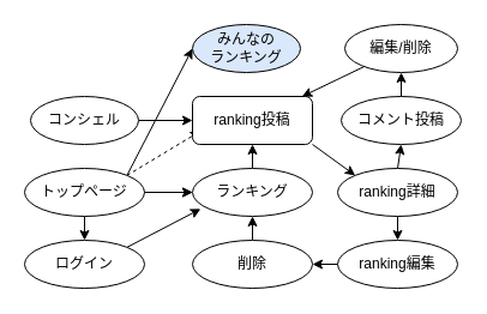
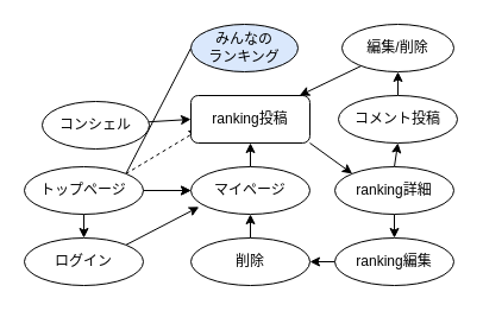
  <mxCell id="0" />
  <mxCell id="1" parent="0" />
  <mxCell id="2" style="edgeStyle=none;html=1;exitX=0.5;exitY=1;exitDx=0;exitDy=0;entryX=0.5;entryY=0;entryDx=0;entryDy=0;" parent="1" source="7" target="15" edge="1"><mxGeometry relative="1" as="geometry" /></mxCell>
  <mxCell id="3" style="edgeStyle=none;html=1;exitX=1;exitY=0.5;exitDx=0;exitDy=0;entryX=0;entryY=0.5;entryDx=0;entryDy=0;" parent="1" source="7" target="11" edge="1"><mxGeometry relative="1" as="geometry" /></mxCell>
  <mxCell id="4" style="edgeStyle=none;html=1;exitX=1;exitY=0;exitDx=0;exitDy=0;entryX=0.068;entryY=0.721;entryDx=0;entryDy=0;entryPerimeter=0;dashed=1;" parent="1" source="7" target="13" edge="1"><mxGeometry relative="1" as="geometry" /></mxCell>
  <mxCell id="5" value="" style="edgeStyle=none;html=1;" edge="1" parent="1" source="7" target="11"><mxGeometry relative="1" as="geometry" /></mxCell>
- <mxCell id="6" style="edgeStyle=none;html=1;exitX=1;exitY=0;exitDx=0;exitDy=0;entryX=0;entryY=0.5;entryDx=0;entryDy=0;" edge="1" parent="1" source="7" target="27"><mxGeometry relative="1" as="geometry"><mxPoint x="150" y="60" as="targetPoint" /></mxGeometry></mxCell>
+ <mxCell id="6" style="edgeStyle=none;html=1;exitX=1;exitY=0;exitDx=0;exitDy=0;entryX=0;entryY=0.5;entryDx=0;entryDy=0;endArrow=none;" edge="1" parent="1" source="7" target="27"><mxGeometry relative="1" as="geometry"><mxPoint x="150" y="60" as="targetPoint" /></mxGeometry></mxCell>
  <mxCell id="7" value="トップページ" style="ellipse;whiteSpace=wrap;html=1;align=center;" parent="1" vertex="1"><mxGeometry x="20" y="140" width="100" height="40" as="geometry" /></mxCell>
  <mxCell id="8" style="edgeStyle=none;html=1;entryX=0;entryY=0.5;entryDx=0;entryDy=0;" parent="1" source="9" target="13" edge="1"><mxGeometry relative="1" as="geometry" /></mxCell>
- <mxCell id="9" value="コンシェル" style="ellipse;whiteSpace=wrap;html=1;align=center;" parent="1" vertex="1"><mxGeometry x="25" y="80" width="90" height="40" as="geometry" /></mxCell>
+ <mxCell id="9" value="コンシェル" style="ellipse;whiteSpace=wrap;html=1;align=center;" parent="1" vertex="1"><mxGeometry x="35" y="85" width="90" height="40" as="geometry" /></mxCell>
  <mxCell id="10" style="edgeStyle=none;html=1;exitX=0.5;exitY=0;exitDx=0;exitDy=0;entryX=0.5;entryY=1;entryDx=0;entryDy=0;" parent="1" source="11" target="13" edge="1"><mxGeometry relative="1" as="geometry" /></mxCell>
- <mxCell id="11" value="ランキング" style="ellipse;whiteSpace=wrap;html=1;align=center;" parent="1" vertex="1"><mxGeometry x="160" y="140" width="100" height="40" as="geometry" /></mxCell>
+ <mxCell id="11" value="マイページ" style="ellipse;whiteSpace=wrap;html=1;align=center;" parent="1" vertex="1"><mxGeometry x="160" y="140" width="100" height="40" as="geometry" /></mxCell>
  <mxCell id="12" style="edgeStyle=none;html=1;exitX=1;exitY=1;exitDx=0;exitDy=0;entryX=0;entryY=0;entryDx=0;entryDy=0;" parent="1" source="13" target="26" edge="1"><mxGeometry relative="1" as="geometry" /></mxCell>
  <mxCell id="13" value="ranking投稿" style="whiteSpace=wrap;html=1;align=center;rounded=1;" parent="1" vertex="1"><mxGeometry x="160" y="80" width="100" height="40" as="geometry" /></mxCell>
  <mxCell id="14" style="edgeStyle=none;html=1;exitX=1;exitY=0;exitDx=0;exitDy=0;entryX=0.068;entryY=0.846;entryDx=0;entryDy=0;entryPerimeter=0;" parent="1" source="15" target="11" edge="1"><mxGeometry relative="1" as="geometry" /></mxCell>
  <mxCell id="15" value="ログイン" style="ellipse;whiteSpace=wrap;html=1;align=center;" parent="1" vertex="1"><mxGeometry x="20" y="200" width="100" height="40" as="geometry" /></mxCell>
  <mxCell id="16" style="edgeStyle=none;html=1;exitX=0;exitY=0.5;exitDx=0;exitDy=0;entryX=1;entryY=0.5;entryDx=0;entryDy=0;" parent="1" source="17" target="19" edge="1"><mxGeometry relative="1" as="geometry" /></mxCell>
  <mxCell id="17" value="ranking編集" style="ellipse;whiteSpace=wrap;html=1;align=center;" parent="1" vertex="1"><mxGeometry x="281" y="200" width="100" height="40" as="geometry" /></mxCell>
  <mxCell id="18" style="edgeStyle=none;html=1;exitX=0.5;exitY=0;exitDx=0;exitDy=0;entryX=0.5;entryY=1;entryDx=0;entryDy=0;" parent="1" source="19" target="11" edge="1"><mxGeometry relative="1" as="geometry" /></mxCell>
  <mxCell id="19" value="削除" style="ellipse;whiteSpace=wrap;html=1;align=center;" parent="1" vertex="1"><mxGeometry x="160" y="200" width="100" height="40" as="geometry" /></mxCell>
  <mxCell id="20" style="edgeStyle=none;html=1;exitX=0.5;exitY=0;exitDx=0;exitDy=0;entryX=0.5;entryY=1;entryDx=0;entryDy=0;" parent="1" source="21" target="23" edge="1"><mxGeometry relative="1" as="geometry" /></mxCell>
  <mxCell id="21" value="コメント投稿" style="ellipse;whiteSpace=wrap;html=1;align=center;" parent="1" vertex="1"><mxGeometry x="284" y="80" width="100" height="40" as="geometry" /></mxCell>
  <mxCell id="22" style="edgeStyle=none;html=1;" parent="1" source="23" target="13" edge="1"><mxGeometry relative="1" as="geometry" /></mxCell>
  <mxCell id="23" value="編集/削除" style="ellipse;whiteSpace=wrap;html=1;align=center;" parent="1" vertex="1"><mxGeometry x="287" y="20" width="94" height="40" as="geometry" /></mxCell>
  <mxCell id="24" style="edgeStyle=none;html=1;exitX=0.5;exitY=1;exitDx=0;exitDy=0;entryX=0.5;entryY=0;entryDx=0;entryDy=0;" parent="1" source="26" target="17" edge="1"><mxGeometry relative="1" as="geometry" /></mxCell>
  <mxCell id="25" style="edgeStyle=none;html=1;exitX=0.5;exitY=0;exitDx=0;exitDy=0;entryX=0.5;entryY=1;entryDx=0;entryDy=0;" edge="1" parent="1" source="26" target="21"><mxGeometry relative="1" as="geometry" /></mxCell>
  <mxCell id="26" value="ranking詳細" style="ellipse;whiteSpace=wrap;html=1;align=center;" parent="1" vertex="1"><mxGeometry x="281" y="140" width="100" height="40" as="geometry" /></mxCell>
  <mxCell id="27" value="みんなの&lt;br&gt;ランキング" style="ellipse;whiteSpace=wrap;html=1;align=center;fillColor=#dae8fc;" vertex="1" parent="1"><mxGeometry x="160" y="20" width="90" height="40" as="geometry" /></mxCell>
